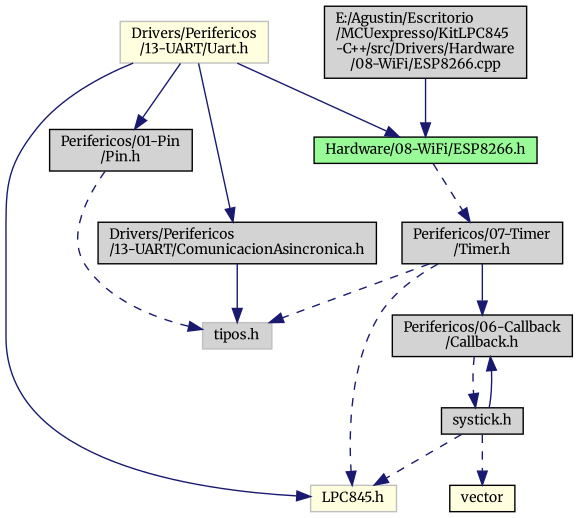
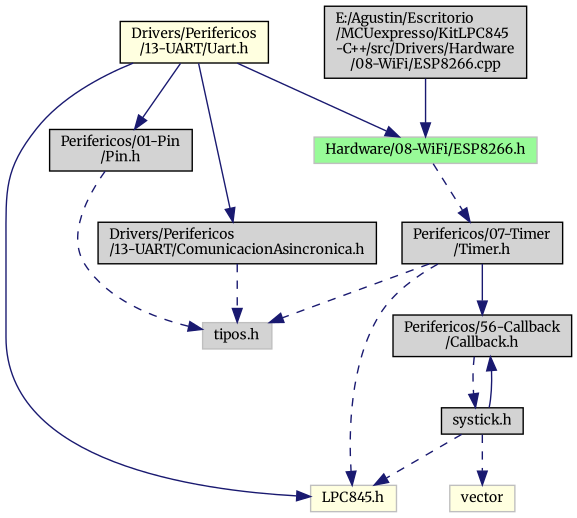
  digraph {
    fontname=Merriweather
    node [color=black fillcolor=lightgrey fontname=Merriweather fontsize=10 shape=record style=filled]
    edge [color=midnightblue fontname=Merriweather fontsize=10 labelfontname=Helvetica labelfontsize=10 style=solid]
    n1 [fontcolor=black height=0.2 label="E:/Agustin/Escritorio\l/MCUexpresso/KitLPC845\l-C++/src/Drivers/Hardware\l/08-WiFi/ESP8266.cpp" width=0.4]
-   n2 [fillcolor=palegreen height=0.2 label="Hardware/08-WiFi/ESP8266.h" width=0.4]
+   n2 [color=grey75 fillcolor=palegreen height=0.2 label="Hardware/08-WiFi/ESP8266.h" width=0.4]
    n3 [height=0.2 label="Perifericos/07-Timer\l/Timer.h" width=0.4]
-   n4 [color=grey75 fillcolor=lightyellow height=0.2 label="Drivers/Perifericos\l/13-UART/Uart.h" width=0.4]
+   n4 [fillcolor=lightyellow height=0.2 label="Drivers/Perifericos\l/13-UART/Uart.h" width=0.4]
    n5 [height=0.2 label="Drivers/Perifericos\l/13-UART/ComunicacionAsincronica.h" width=0.4]
    n6 [height=0.2 label="Perifericos/01-Pin\l/Pin.h" width=0.4]
    n7 [color=grey75 fillcolor=lightyellow height=0.2 label="LPC845.h" width=0.4]
    n8 [color=grey75 height=0.2 label="tipos.h" width=0.4]
-   n9 [height=0.2 label="Perifericos/06-Callback\l/Callback.h" width=0.4]
+   n9 [height=0.2 label="Perifericos/56-Callback\l/Callback.h" width=0.4]
    n10 [height=0.2 label="systick.h" width=0.4]
-   n11 [fillcolor=lightyellow height=0.2 label=vector width=0.4]
+   n11 [color=grey75 fillcolor=lightyellow height=0.2 label=vector width=0.4]
    n1 -> n2
    n2 -> n3 [style=dashed]
    n3 -> n7 [style=dashed]
    n3 -> n8 [style=dashed]
    n3 -> n9
    n4 -> n2
    n4 -> n5
    n4 -> n6
    n4 -> n7
-   n5 -> n8
+   n5 -> n8 [style=dashed]
    n6 -> n8 [style=dashed]
    n9 -> n10 [style=dashed]
    n10 -> n7 [style=dashed]
    n10 -> n9
    n10 -> n11 [style=dashed]
  }
